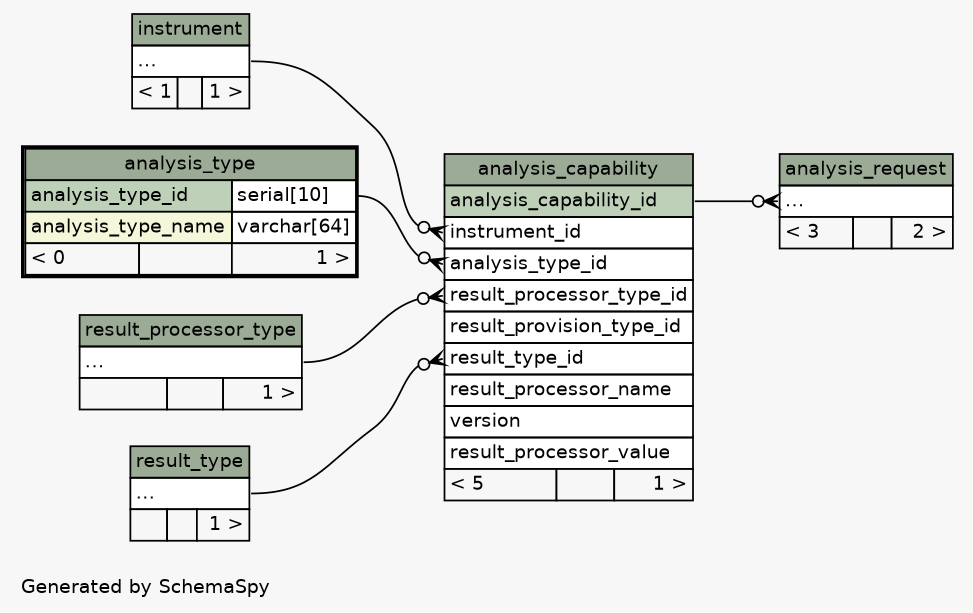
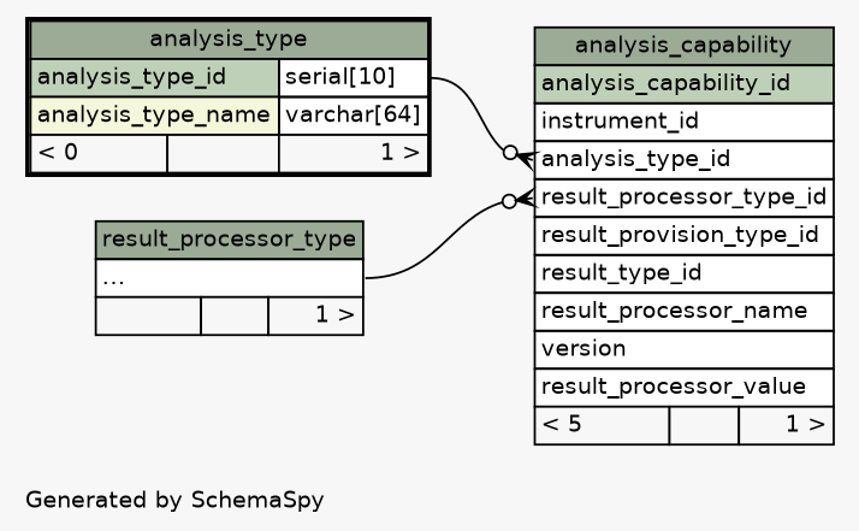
  digraph {
    bgcolor="#f7f7f7"
    fontname=Helvetica
    fontsize=11
    label="\nGenerated by SchemaSpy"
    labeljust=l
    nodesep=0.18
    rankdir=RL
    ranksep=0.46
    node [fontname=Helvetica fontsize=11 shape=plaintext]
    edge [arrowhead=none arrowsize=0.8 arrowtail=crowodot dir=back headport="elipses:e"]
    n1 [label=<     <TABLE BORDER="0" CELLBORDER="1" CELLSPACING="0" BGCOLOR="#ffffff">       <TR><TD COLSPAN="3" BGCOLOR="#9bab96" ALIGN="CENTER">analysis_capability</TD></TR>       <TR><TD PORT="analysis_capability_id" COLSPAN="3" BGCOLOR="#bed1b8" ALIGN="LEFT">analysis_capability_id</TD></TR>       <TR><TD PORT="instrument_id" COLSPAN="3" ALIGN="LEFT">instrument_id</TD></TR>       <TR><TD PORT="analysis_type_id" COLSPAN="3" ALIGN="LEFT">analysis_type_id</TD></TR>       <TR><TD PORT="result_processor_type_id" COLSPAN="3" ALIGN="LEFT">result_processor_type_id</TD></TR>       <TR><TD PORT="result_provision_type_id" COLSPAN="3" ALIGN="LEFT">result_provision_type_id</TD></TR>       <TR><TD PORT="result_type_id" COLSPAN="3" ALIGN="LEFT">result_type_id</TD></TR>       <TR><TD PORT="result_processor_name" COLSPAN="3" ALIGN="LEFT">result_processor_name</TD></TR>       <TR><TD PORT="version" COLSPAN="3" ALIGN="LEFT">version</TD></TR>       <TR><TD PORT="result_processor_value" COLSPAN="3" ALIGN="LEFT">result_processor_value</TD></TR>       <TR><TD ALIGN="LEFT" BGCOLOR="#f7f7f7">&lt; 5</TD><TD ALIGN="RIGHT" BGCOLOR="#f7f7f7">  </TD><TD ALIGN="RIGHT" BGCOLOR="#f7f7f7">1 &gt;</TD></TR>     </TABLE>>]
    n2 [label=<     <TABLE BORDER="2" CELLBORDER="1" CELLSPACING="0" BGCOLOR="#ffffff">       <TR><TD COLSPAN="3" BGCOLOR="#9bab96" ALIGN="CENTER">analysis_type</TD></TR>       <TR><TD PORT="analysis_type_id" COLSPAN="2" BGCOLOR="#bed1b8" ALIGN="LEFT">analysis_type_id</TD><TD PORT="analysis_type_id.type" ALIGN="LEFT">serial[10]</TD></TR>       <TR><TD PORT="analysis_type_name" COLSPAN="2" BGCOLOR="#f4f7da" ALIGN="LEFT">analysis_type_name</TD><TD PORT="analysis_type_name.type" ALIGN="LEFT">varchar[64]</TD></TR>       <TR><TD ALIGN="LEFT" BGCOLOR="#f7f7f7">&lt; 0</TD><TD ALIGN="RIGHT" BGCOLOR="#f7f7f7">  </TD><TD ALIGN="RIGHT" BGCOLOR="#f7f7f7">1 &gt;</TD></TR>     </TABLE>>]
-   n3 [label=<     <TABLE BORDER="0" CELLBORDER="1" CELLSPACING="0" BGCOLOR="#ffffff">       <TR><TD COLSPAN="3" BGCOLOR="#9bab96" ALIGN="CENTER">instrument</TD></TR>       <TR><TD PORT="elipses" COLSPAN="3" ALIGN="LEFT">...</TD></TR>       <TR><TD ALIGN="LEFT" BGCOLOR="#f7f7f7">&lt; 1</TD><TD ALIGN="RIGHT" BGCOLOR="#f7f7f7">  </TD><TD ALIGN="RIGHT" BGCOLOR="#f7f7f7">1 &gt;</TD></TR>     </TABLE>>]
    n4 [label=<     <TABLE BORDER="0" CELLBORDER="1" CELLSPACING="0" BGCOLOR="#ffffff">       <TR><TD COLSPAN="3" BGCOLOR="#9bab96" ALIGN="CENTER">result_processor_type</TD></TR>       <TR><TD PORT="elipses" COLSPAN="3" ALIGN="LEFT">...</TD></TR>       <TR><TD ALIGN="LEFT" BGCOLOR="#f7f7f7">  </TD><TD ALIGN="RIGHT" BGCOLOR="#f7f7f7">  </TD><TD ALIGN="RIGHT" BGCOLOR="#f7f7f7">1 &gt;</TD></TR>     </TABLE>>]
-   n5 [label=<     <TABLE BORDER="0" CELLBORDER="1" CELLSPACING="0" BGCOLOR="#ffffff">       <TR><TD COLSPAN="3" BGCOLOR="#9bab96" ALIGN="CENTER">result_type</TD></TR>       <TR><TD PORT="elipses" COLSPAN="3" ALIGN="LEFT">...</TD></TR>       <TR><TD ALIGN="LEFT" BGCOLOR="#f7f7f7">  </TD><TD ALIGN="RIGHT" BGCOLOR="#f7f7f7">  </TD><TD ALIGN="RIGHT" BGCOLOR="#f7f7f7">1 &gt;</TD></TR>     </TABLE>>]
-   n6 [label=<     <TABLE BORDER="0" CELLBORDER="1" CELLSPACING="0" BGCOLOR="#ffffff">       <TR><TD COLSPAN="3" BGCOLOR="#9bab96" ALIGN="CENTER">analysis_request</TD></TR>       <TR><TD PORT="elipses" COLSPAN="3" ALIGN="LEFT">...</TD></TR>       <TR><TD ALIGN="LEFT" BGCOLOR="#f7f7f7">&lt; 3</TD><TD ALIGN="RIGHT" BGCOLOR="#f7f7f7">  </TD><TD ALIGN="RIGHT" BGCOLOR="#f7f7f7">2 &gt;</TD></TR>     </TABLE>>]
    n1 -> n2 [headport="analysis_type_id.type:e" tailport="analysis_type_id:w"]
-   n1 -> n3 [tailport="instrument_id:w"]
    n1 -> n4 [tailport="result_processor_type_id:w"]
-   n1 -> n5 [tailport="result_type_id:w"]
-   n6 -> n1 [headport="analysis_capability_id:e" tailport="elipses:w"]
  }
